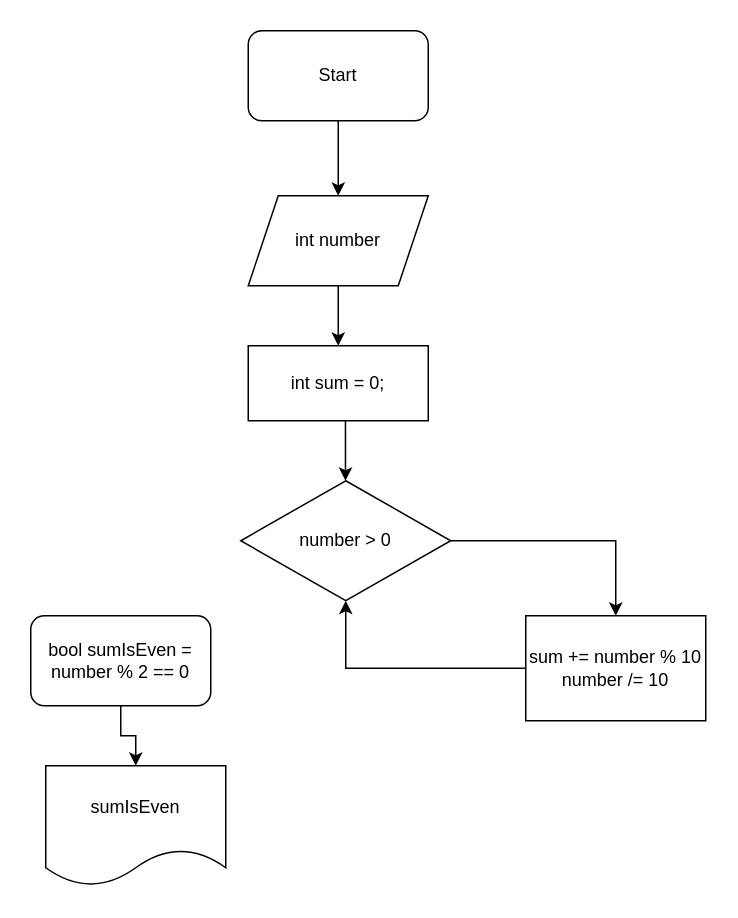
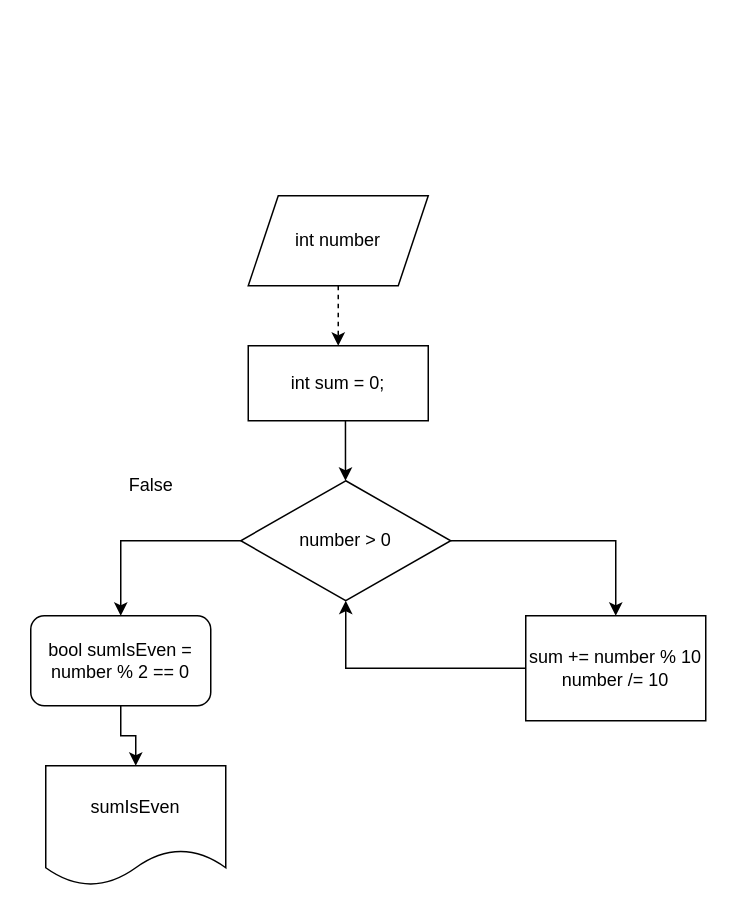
  <mxCell id="0" />
  <mxCell id="1" parent="0" />
- <mxCell id="2" style="edgeStyle=orthogonalEdgeStyle;rounded=0;orthogonalLoop=1;jettySize=auto;html=1;" edge="1" parent="1" source="3" target="5"><mxGeometry relative="1" as="geometry" /></mxCell>
- <mxCell id="3" value="Start" style="rounded=1;whiteSpace=wrap;html=1;" vertex="1" parent="1"><mxGeometry x="165" y="20" width="120" height="60" as="geometry" /></mxCell>
- <mxCell id="4" style="edgeStyle=orthogonalEdgeStyle;rounded=0;orthogonalLoop=1;jettySize=auto;html=1;" edge="1" parent="1" source="5" target="12"><mxGeometry relative="1" as="geometry" /></mxCell>
+ <mxCell id="4" style="edgeStyle=orthogonalEdgeStyle;rounded=0;orthogonalLoop=1;jettySize=auto;html=1;dashed=1;" edge="1" parent="1" source="5" target="12"><mxGeometry relative="1" as="geometry" /></mxCell>
  <mxCell id="5" value="int number" style="shape=parallelogram;perimeter=parallelogramPerimeter;whiteSpace=wrap;html=1;fixedSize=1;" vertex="1" parent="1"><mxGeometry x="165" y="130" width="120" height="60" as="geometry" /></mxCell>
  <mxCell id="6" style="edgeStyle=orthogonalEdgeStyle;rounded=0;orthogonalLoop=1;jettySize=auto;html=1;" edge="1" parent="1" source="7" target="10"><mxGeometry relative="1" as="geometry" /></mxCell>
  <mxCell id="7" value="&lt;div&gt;sum += number % 10&lt;/div&gt;number /= 10" style="rounded=0;whiteSpace=wrap;html=1;" vertex="1" parent="1"><mxGeometry x="350" y="410" width="120" height="70" as="geometry" /></mxCell>
  <mxCell id="8" style="edgeStyle=orthogonalEdgeStyle;rounded=0;orthogonalLoop=1;jettySize=auto;html=1;entryX=0.5;entryY=0;entryDx=0;entryDy=0;" edge="1" parent="1" source="10" target="7"><mxGeometry relative="1" as="geometry"><mxPoint x="410" y="360" as="targetPoint" /></mxGeometry></mxCell>
+ <mxCell id="9" style="edgeStyle=orthogonalEdgeStyle;rounded=0;orthogonalLoop=1;jettySize=auto;html=1;" edge="1" parent="1" source="10" target="15"><mxGeometry relative="1" as="geometry" /></mxCell>
  <mxCell id="10" value="number &amp;gt; 0" style="rhombus;whiteSpace=wrap;html=1;" vertex="1" parent="1"><mxGeometry x="160" y="320" width="140" height="80" as="geometry" /></mxCell>
  <mxCell id="11" style="edgeStyle=orthogonalEdgeStyle;rounded=0;orthogonalLoop=1;jettySize=auto;html=1;" edge="1" parent="1"><mxGeometry relative="1" as="geometry"><mxPoint x="229.83" y="272" as="sourcePoint" /><mxPoint x="229.83" y="320.004" as="targetPoint" /><Array as="points"><mxPoint x="229.83" y="274" /></Array></mxGeometry></mxCell>
  <mxCell id="12" value="int sum = 0;" style="rounded=0;whiteSpace=wrap;html=1;" vertex="1" parent="1"><mxGeometry x="165" y="230" width="120" height="50" as="geometry" /></mxCell>
  <mxCell id="13" value="sumIsEven" style="shape=document;whiteSpace=wrap;html=1;boundedLbl=1;" vertex="1" parent="1"><mxGeometry x="30" y="510" width="120" height="80" as="geometry" /></mxCell>
  <mxCell id="14" style="edgeStyle=orthogonalEdgeStyle;rounded=0;orthogonalLoop=1;jettySize=auto;html=1;entryX=0.5;entryY=0;entryDx=0;entryDy=0;" edge="1" parent="1" source="15" target="13"><mxGeometry relative="1" as="geometry" /></mxCell>
  <mxCell id="15" value="bool sumIsEven = number % 2 == 0" style="whiteSpace=wrap;html=1;rounded=1;" vertex="1" parent="1"><mxGeometry x="20" y="410" width="120" height="60" as="geometry" /></mxCell>
+ <mxCell id="16" value="False" style="text;html=1;align=center;verticalAlign=middle;resizable=0;points=[];autosize=1;strokeColor=none;fillColor=none;" vertex="1" parent="1"><mxGeometry x="75" y="308" width="50" height="30" as="geometry" /></mxCell>
